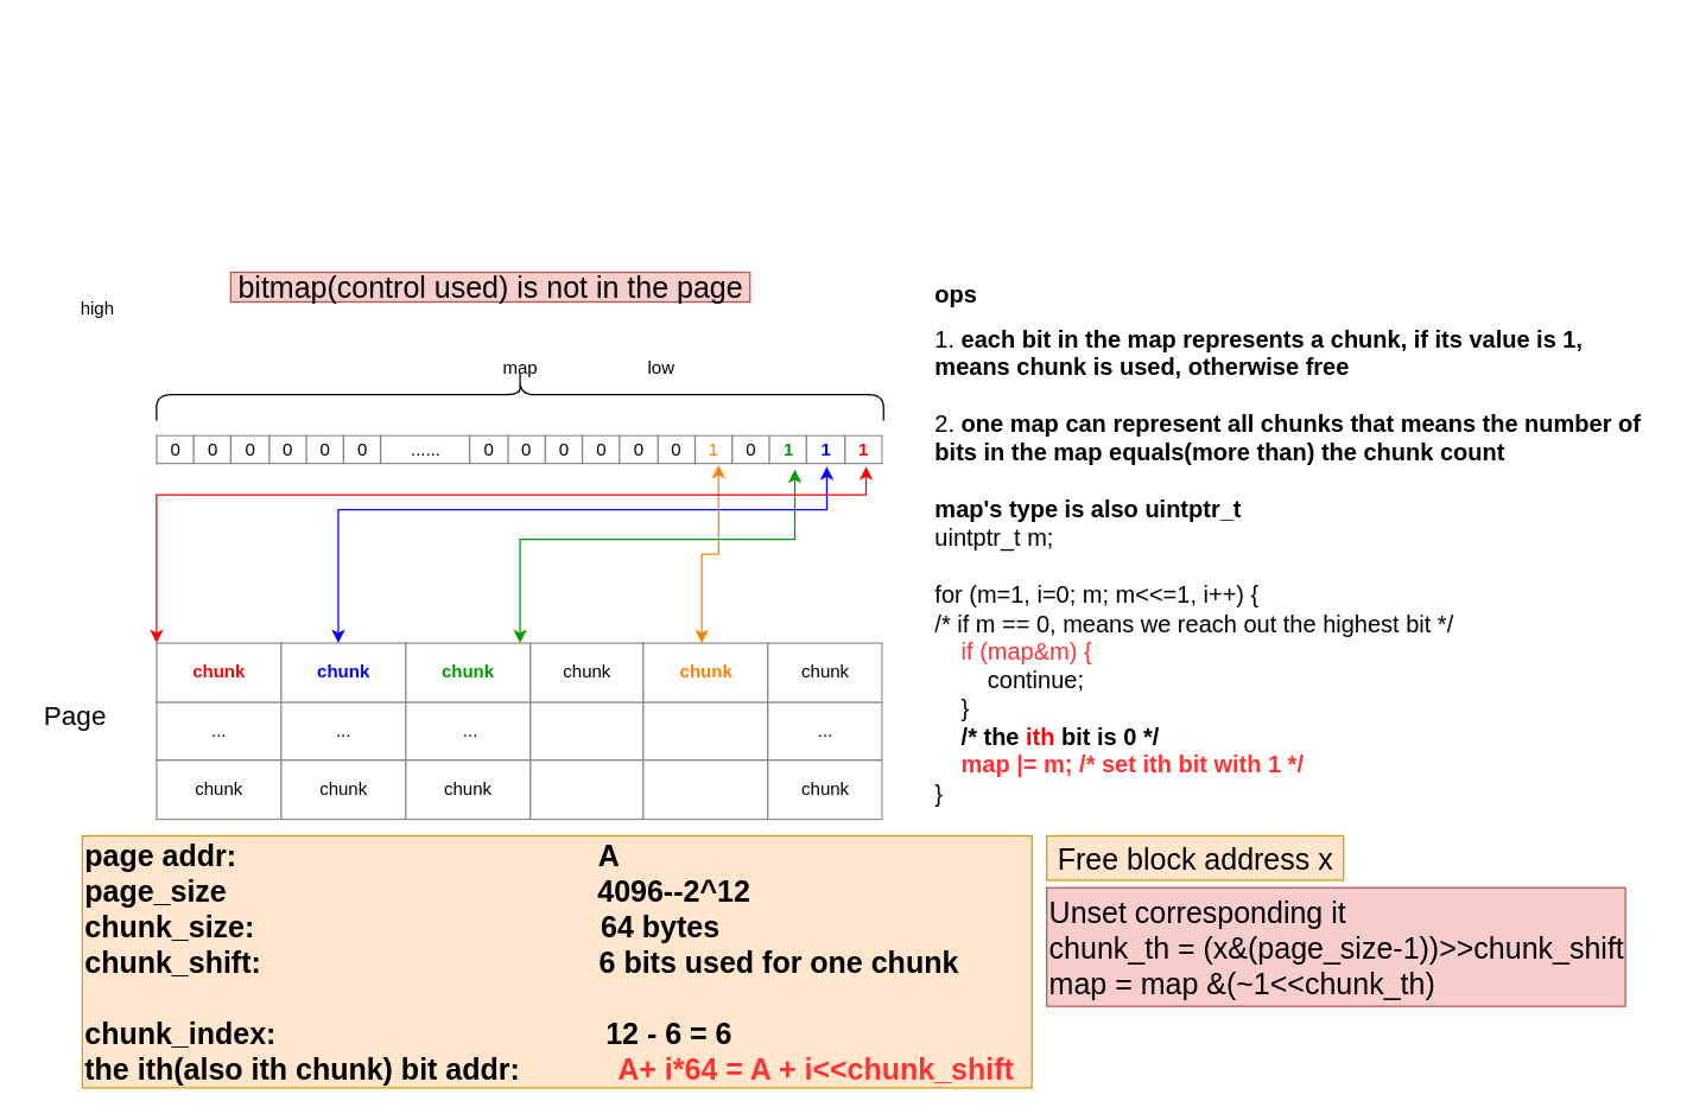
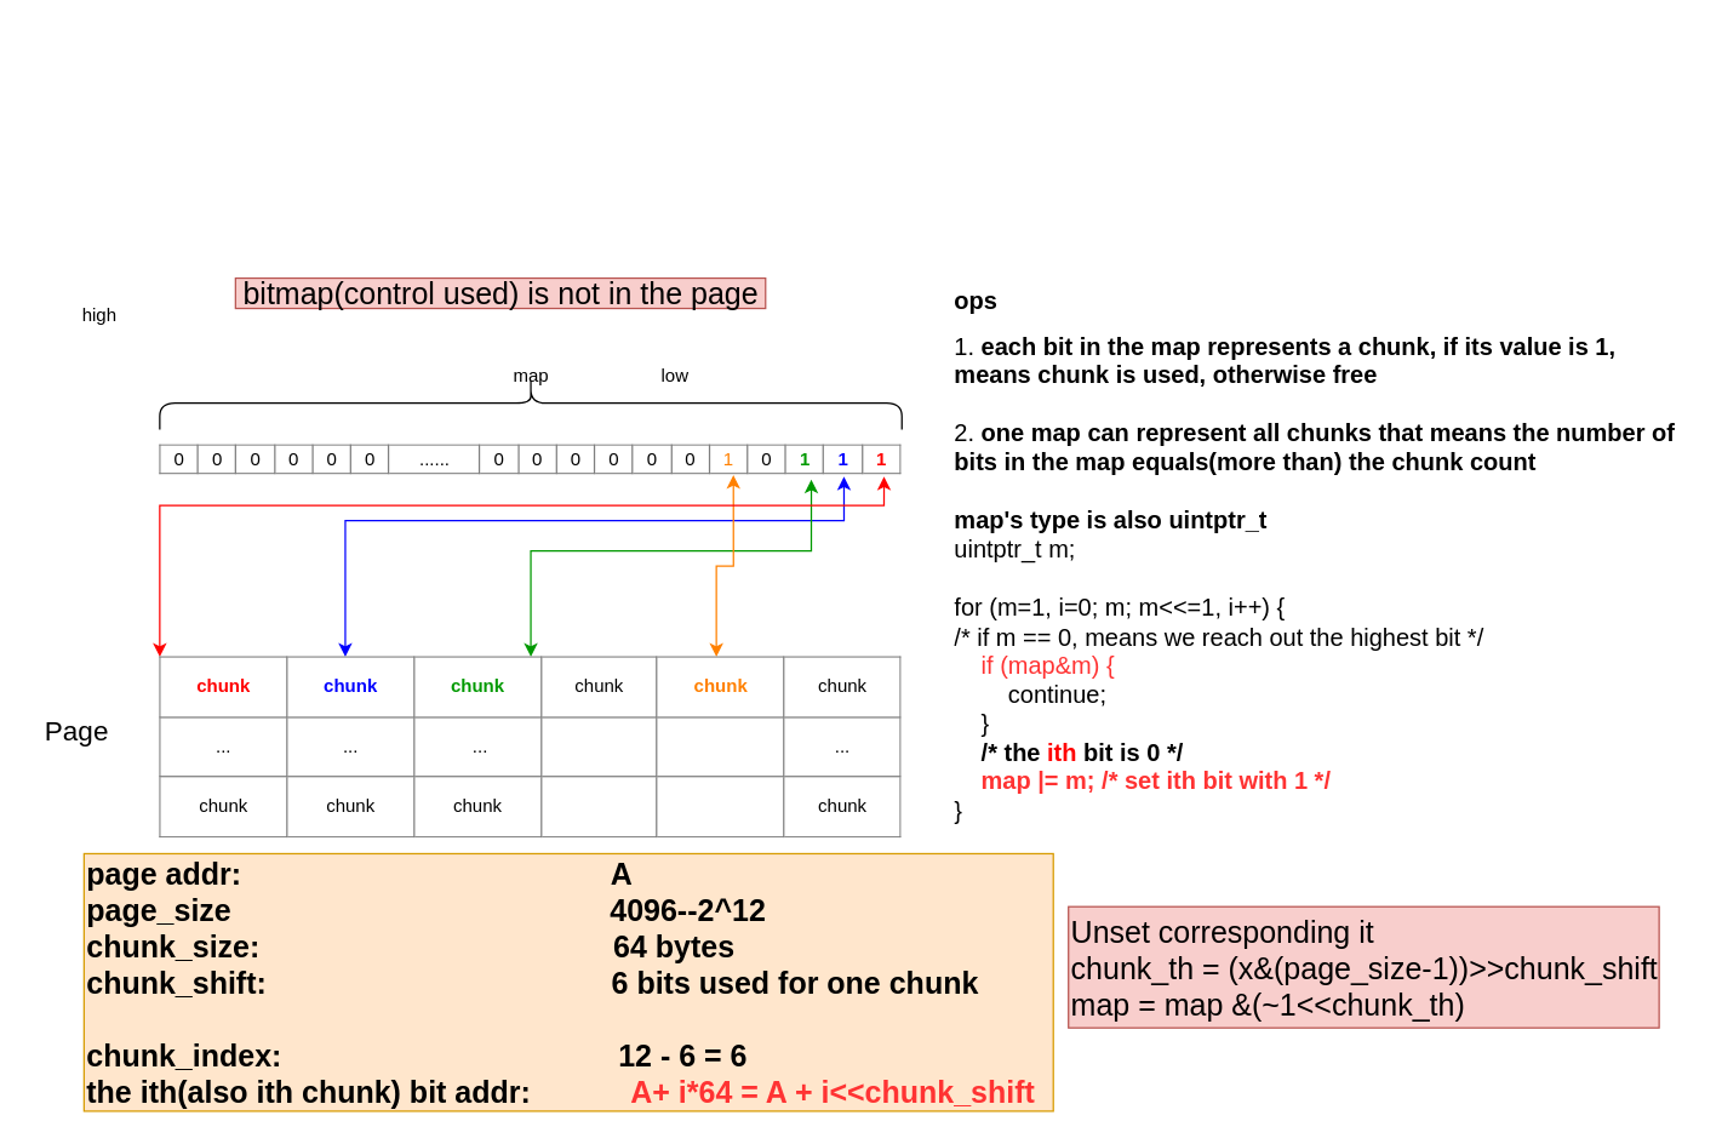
  <mxCell id="0" />
  <mxCell id="1" parent="0" />
  <mxCell id="2" style="edgeStyle=orthogonalEdgeStyle;rounded=0;orthogonalLoop=1;jettySize=auto;html=1;exitX=0.25;exitY=0;exitDx=0;exitDy=0;entryX=0.922;entryY=1.05;entryDx=0;entryDy=0;entryPerimeter=0;strokeColor=#0000FF;startArrow=classic;startFill=1;" parent="1" source="6" target="7" edge="1"><mxGeometry relative="1" as="geometry"><Array as="points"><mxPoint x="228" y="343" /><mxPoint x="557" y="343" /></Array></mxGeometry></mxCell>
  <mxCell id="3" style="edgeStyle=orthogonalEdgeStyle;rounded=0;orthogonalLoop=1;jettySize=auto;html=1;exitX=0.5;exitY=0;exitDx=0;exitDy=0;entryX=0.878;entryY=1.15;entryDx=0;entryDy=0;entryPerimeter=0;strokeColor=#009900;startArrow=classic;startFill=1;" parent="1" source="6" target="7" edge="1"><mxGeometry relative="1" as="geometry"><Array as="points"><mxPoint x="350" y="363" /><mxPoint x="535" y="363" /></Array></mxGeometry></mxCell>
  <mxCell id="4" style="edgeStyle=orthogonalEdgeStyle;rounded=0;orthogonalLoop=1;jettySize=auto;html=1;exitX=0.75;exitY=0;exitDx=0;exitDy=0;entryX=0.773;entryY=1;entryDx=0;entryDy=0;entryPerimeter=0;strokeColor=#FF8000;startArrow=classic;startFill=1;" parent="1" source="6" target="7" edge="1"><mxGeometry relative="1" as="geometry" /></mxCell>
  <mxCell id="5" style="edgeStyle=orthogonalEdgeStyle;rounded=0;orthogonalLoop=1;jettySize=auto;html=1;exitX=0;exitY=0;exitDx=0;exitDy=0;entryX=0.976;entryY=1.05;entryDx=0;entryDy=0;entryPerimeter=0;strokeColor=#FF0000;startArrow=classic;startFill=1;" parent="1" source="6" target="7" edge="1"><mxGeometry relative="1" as="geometry"><Array as="points"><mxPoint x="105" y="333" /><mxPoint x="583" y="333" /></Array></mxGeometry></mxCell>
  <mxCell id="6" value="&lt;table style=&quot;width: 100% ; height: 100% ; border-collapse: collapse&quot; width=&quot;100%&quot; border=&quot;1&quot; align=&quot;center&quot;&gt;&lt;tbody&gt;&lt;tr&gt;&lt;td&gt;&lt;b&gt;&lt;font color=&quot;#FF0000&quot;&gt;chunk&lt;/font&gt;&lt;/b&gt;&lt;br&gt;&lt;/td&gt;&lt;td&gt;&lt;b&gt;&lt;font color=&quot;#0000FF&quot;&gt;chunk&lt;/font&gt;&lt;/b&gt;&lt;/td&gt;&lt;td&gt;&lt;b&gt;&lt;font color=&quot;#009900&quot;&gt;chunk&lt;/font&gt;&lt;/b&gt;&lt;br&gt;&lt;/td&gt;&lt;td&gt;chunk&lt;br&gt;&lt;/td&gt;&lt;td&gt;&lt;font color=&quot;#FF8000&quot;&gt;&lt;b&gt;chunk&lt;/b&gt;&lt;/font&gt;&lt;br&gt;&lt;/td&gt;&lt;td&gt;chunk&lt;br&gt;&lt;/td&gt;&lt;/tr&gt;&lt;tr&gt;&lt;td&gt;...&lt;br&gt;&lt;/td&gt;&lt;td&gt;...&lt;/td&gt;&lt;td&gt;&amp;nbsp;...&lt;/td&gt;&lt;td&gt;&lt;br&gt;&lt;/td&gt;&lt;td&gt;&lt;br&gt;&lt;/td&gt;&lt;td&gt;...&lt;/td&gt;&lt;/tr&gt;&lt;tr&gt;&lt;td&gt;chunk&lt;br&gt;&lt;/td&gt;&lt;td&gt;chunk&lt;br&gt;&lt;/td&gt;&lt;td&gt;chunk&lt;br&gt;&lt;/td&gt;&lt;td&gt;&lt;br&gt;&lt;/td&gt;&lt;td&gt;&lt;br&gt;&lt;/td&gt;&lt;td&gt;chunk&lt;br&gt;&lt;/td&gt;&lt;/tr&gt;&lt;/tbody&gt;&lt;/table&gt;" style="text;html=1;strokeColor=none;fillColor=none;overflow=fill;align=center;" parent="1" vertex="1"><mxGeometry x="105" y="433" width="490" height="120" as="geometry" /></mxCell>
  <mxCell id="7" value="&lt;table style=&quot;width: 100% ; height: 100% ; border-collapse: collapse&quot; width=&quot;100%&quot; border=&quot;1&quot;&gt;&lt;tbody&gt;&lt;tr&gt;&lt;td&gt;0&lt;br&gt;&lt;/td&gt;&lt;td&gt;0&lt;br&gt;&lt;/td&gt;&lt;td&gt;0&lt;br&gt;&lt;/td&gt;&lt;td&gt;0&lt;br&gt;&lt;/td&gt;&lt;td&gt;0&lt;br&gt;&lt;/td&gt;&lt;td&gt;0&lt;br&gt;&lt;/td&gt;&lt;td&gt;......&lt;br&gt;&lt;/td&gt;&lt;td&gt;0&lt;br&gt;&lt;/td&gt;&lt;td&gt;0&lt;br&gt;&lt;/td&gt;&lt;td&gt;0&lt;br&gt;&lt;/td&gt;&lt;td&gt;0&lt;br&gt;&lt;/td&gt;&lt;td&gt;0&lt;br&gt;&lt;/td&gt;&lt;td&gt;0&lt;br&gt;&lt;/td&gt;&lt;td&gt;&lt;font color=&quot;#FF8000&quot;&gt;1&lt;/font&gt;&lt;br&gt;&lt;/td&gt;&lt;td&gt;0&lt;br&gt;&lt;/td&gt;&lt;td&gt;&lt;b&gt;&lt;font color=&quot;#009900&quot;&gt;1&lt;/font&gt;&lt;/b&gt;&lt;br&gt;&lt;/td&gt;&lt;td&gt;&lt;b&gt;&lt;font color=&quot;#0000FF&quot;&gt;1&lt;/font&gt;&lt;/b&gt;&lt;br&gt;&lt;/td&gt;&lt;td&gt;&lt;b&gt;&lt;font color=&quot;#FF0000&quot;&gt;1&lt;/font&gt;&lt;/b&gt;&lt;br&gt;&lt;/td&gt;&lt;/tr&gt;&lt;/tbody&gt;&lt;/table&gt;" style="text;html=1;strokeColor=none;fillColor=none;overflow=fill;align=center;" parent="1" vertex="1"><mxGeometry x="105" y="293" width="490" height="20" as="geometry" /></mxCell>
  <mxCell id="8" value="" style="shape=curlyBracket;whiteSpace=wrap;html=1;rounded=1;align=center;rotation=90;" parent="1" vertex="1"><mxGeometry x="332.5" y="20.5" width="35" height="490" as="geometry" /></mxCell>
  <mxCell id="9" value="map" style="text;html=1;align=center;verticalAlign=middle;resizable=0;points=[];autosize=1;" parent="1" vertex="1"><mxGeometry x="330" y="238" width="40" height="20" as="geometry" /></mxCell>
  <mxCell id="10" value="high" style="text;html=1;align=center;verticalAlign=middle;resizable=0;points=[];autosize=1;" parent="1" vertex="1"><mxGeometry x="45" y="198" width="40" height="20" as="geometry" /></mxCell>
  <mxCell id="11" value="low" style="text;html=1;align=center;verticalAlign=middle;resizable=0;points=[];autosize=1;" parent="1" vertex="1"><mxGeometry x="430" y="238" width="30" height="20" as="geometry" /></mxCell>
  <mxCell id="12" value="&lt;font style=&quot;font-size: 18px&quot;&gt;Page&lt;/font&gt;" style="text;html=1;align=center;verticalAlign=middle;resizable=0;points=[];autosize=1;" parent="1" vertex="1"><mxGeometry x="20" y="473" width="60" height="20" as="geometry" /></mxCell>
  <mxCell id="13" value="&lt;font style=&quot;font-size: 20px&quot;&gt;bitmap(control used) is not in the page&lt;/font&gt;" style="text;html=1;align=center;verticalAlign=middle;resizable=0;points=[];autosize=1;fillColor=#f8cecc;strokeColor=#b85450;" parent="1" vertex="1"><mxGeometry x="155" y="183" width="350" height="20" as="geometry" /></mxCell>
  <mxCell id="14" value="&lt;h1 style=&quot;font-size: 16px&quot; align=&quot;left&quot;&gt;ops&lt;/h1&gt;&lt;div style=&quot;font-size: 16px&quot;&gt;1. &lt;b&gt;each bit in the map represents a chunk, if its value is 1, means chunk is used, otherwise free&lt;/b&gt;&lt;/div&gt;&lt;div style=&quot;font-size: 16px&quot;&gt;&lt;br&gt;&lt;/div&gt;&lt;div style=&quot;font-size: 16px&quot;&gt;2. &lt;b&gt;one map can represent all chunks that means the number of bits in the map equals(more than) the chunk count&lt;/b&gt;&lt;/div&gt;&lt;div style=&quot;font-size: 16px&quot;&gt;&lt;b&gt;&lt;br&gt;&lt;/b&gt;&lt;/div&gt;&lt;div style=&quot;font-size: 16px&quot;&gt;&lt;b&gt;map's type is also uintptr_t&lt;br&gt;&lt;/b&gt;&lt;/div&gt;&lt;div style=&quot;font-size: 16px&quot;&gt;uintptr_t m;&lt;/div&gt;&lt;div style=&quot;font-size: 16px&quot;&gt;&lt;br&gt;&lt;/div&gt;&lt;div style=&quot;font-size: 16px&quot;&gt;for (m=1, i=0; m; m&amp;lt;&amp;lt;=1, i++) {&lt;/div&gt;&lt;div style=&quot;font-size: 16px&quot;&gt;/* if m == 0, means we reach out the highest bit */&lt;/div&gt;&lt;div style=&quot;font-size: 16px&quot;&gt;&amp;nbsp;&amp;nbsp;&lt;font color=&quot;#ff3333&quot;&gt;&amp;nbsp; if (map&amp;amp;m) {&lt;/font&gt;&lt;/div&gt;&lt;div style=&quot;font-size: 16px&quot;&gt;&amp;nbsp;&amp;nbsp;&amp;nbsp;&amp;nbsp;&amp;nbsp;&amp;nbsp;&amp;nbsp; continue;&lt;br&gt;&lt;/div&gt;&lt;div style=&quot;font-size: 16px&quot;&gt;&amp;nbsp;&amp;nbsp;&amp;nbsp; }&lt;/div&gt;&lt;div style=&quot;font-size: 16px&quot;&gt;&amp;nbsp;&amp;nbsp;&amp;nbsp; &lt;b&gt;/* the &lt;font color=&quot;#FF0000&quot;&gt;ith&lt;/font&gt; bit is 0 */&lt;/b&gt;&lt;/div&gt;&lt;div style=&quot;font-size: 16px&quot;&gt;&amp;nbsp;&amp;nbsp;&amp;nbsp;&lt;b&gt;&lt;font color=&quot;#ff3333&quot;&gt; map |= m; /* set ith bit with 1 */&lt;/font&gt;&lt;/b&gt;&lt;/div&gt;&lt;div style=&quot;font-size: 16px&quot;&gt;}&lt;br style=&quot;font-size: 16px&quot;&gt;&lt;/div&gt;" style="text;html=1;strokeColor=none;fillColor=none;spacing=5;spacingTop=-20;whiteSpace=wrap;overflow=hidden;rounded=0;align=left;fontSize=16;" parent="1" vertex="1"><mxGeometry x="625" y="188" width="490" height="365" as="geometry" /></mxCell>
  <mxCell id="15" value="&lt;div style=&quot;font-size: 20px&quot; align=&quot;left&quot;&gt;page addr:&amp;nbsp;&amp;nbsp;&amp;nbsp;&amp;nbsp;&amp;nbsp;&amp;nbsp;&amp;nbsp;&amp;nbsp;&amp;nbsp;&amp;nbsp;&amp;nbsp;&amp;nbsp;&amp;nbsp;&amp;nbsp;&amp;nbsp;&amp;nbsp;&amp;nbsp;&amp;nbsp;&amp;nbsp;&amp;nbsp;&amp;nbsp;&amp;nbsp;&amp;nbsp;&amp;nbsp;&amp;nbsp;&amp;nbsp;&amp;nbsp;&amp;nbsp;&amp;nbsp;&amp;nbsp;&amp;nbsp;&amp;nbsp;&amp;nbsp;&amp;nbsp;&amp;nbsp;&amp;nbsp;&amp;nbsp;&amp;nbsp;&amp;nbsp;&amp;nbsp;&amp;nbsp;&amp;nbsp;&amp;nbsp; A&lt;/div&gt;&lt;div style=&quot;font-size: 20px&quot; align=&quot;left&quot;&gt;page_size&amp;nbsp; &amp;nbsp; &amp;nbsp; &amp;nbsp; &amp;nbsp; &amp;nbsp; &amp;nbsp; &amp;nbsp; &amp;nbsp; &amp;nbsp; &amp;nbsp; &amp;nbsp; &amp;nbsp; &amp;nbsp; &amp;nbsp; &amp;nbsp; &amp;nbsp; &amp;nbsp; &amp;nbsp; &amp;nbsp; &amp;nbsp; &amp;nbsp; &amp;nbsp;4096--2^12&lt;/div&gt;&lt;div style=&quot;font-size: 20px&quot; align=&quot;left&quot;&gt;chunk_size:&amp;nbsp;&amp;nbsp;&amp;nbsp;&amp;nbsp;&amp;nbsp;&amp;nbsp;&amp;nbsp;&amp;nbsp;&amp;nbsp;&amp;nbsp;&amp;nbsp;&amp;nbsp;&amp;nbsp;&amp;nbsp;&amp;nbsp;&amp;nbsp;&amp;nbsp;&amp;nbsp;&amp;nbsp;&amp;nbsp;&amp;nbsp;&amp;nbsp;&amp;nbsp;&amp;nbsp;&amp;nbsp;&amp;nbsp;&amp;nbsp;&amp;nbsp;&amp;nbsp;&amp;nbsp;&amp;nbsp;&amp;nbsp;&amp;nbsp;&amp;nbsp;&amp;nbsp;&amp;nbsp;&amp;nbsp;&amp;nbsp;&amp;nbsp;&amp;nbsp;&amp;nbsp; 64 bytes&lt;br style=&quot;font-size: 20px&quot;&gt;&lt;/div&gt;&lt;div style=&quot;font-size: 20px&quot; align=&quot;left&quot;&gt;chunk_shift:&amp;nbsp;&amp;nbsp;&amp;nbsp;&amp;nbsp;&amp;nbsp;&amp;nbsp;&amp;nbsp;&amp;nbsp;&amp;nbsp;&amp;nbsp;&amp;nbsp;&amp;nbsp;&amp;nbsp;&amp;nbsp;&amp;nbsp;&amp;nbsp;&amp;nbsp;&amp;nbsp;&amp;nbsp;&amp;nbsp;&amp;nbsp;&amp;nbsp;&amp;nbsp;&amp;nbsp;&amp;nbsp;&amp;nbsp;&amp;nbsp;&amp;nbsp;&amp;nbsp;&amp;nbsp;&amp;nbsp;&amp;nbsp;&amp;nbsp;&amp;nbsp;&amp;nbsp;&amp;nbsp;&amp;nbsp;&amp;nbsp;&amp;nbsp;&amp;nbsp; 6 bits used for one chunk&lt;br style=&quot;font-size: 20px&quot;&gt;&lt;/div&gt;&lt;div style=&quot;font-size: 20px&quot; align=&quot;left&quot;&gt;&lt;br&gt;&lt;/div&gt;&lt;div style=&quot;font-size: 20px&quot; align=&quot;left&quot;&gt;chunk_index:&amp;nbsp; &amp;nbsp; &amp;nbsp; &amp;nbsp; &amp;nbsp; &amp;nbsp; &amp;nbsp; &amp;nbsp; &amp;nbsp; &amp;nbsp; &amp;nbsp; &amp;nbsp; &amp;nbsp; &amp;nbsp; &amp;nbsp; &amp;nbsp; &amp;nbsp; &amp;nbsp; &amp;nbsp; &amp;nbsp; 12 - 6 = 6&lt;/div&gt;&lt;div style=&quot;font-size: 20px&quot; align=&quot;left&quot;&gt;the &lt;span style=&quot;font-size: 20px&quot;&gt;ith(also ith chunk)&lt;/span&gt; bit addr:&amp;nbsp;&amp;nbsp;&amp;nbsp;&amp;nbsp;&amp;nbsp;&amp;nbsp;&amp;nbsp;&amp;nbsp;&lt;font color=&quot;#ff3333&quot;&gt;&amp;nbsp; &amp;nbsp; A+ i*64 = A + i&amp;lt;&amp;lt;chunk_shift&lt;/font&gt;&lt;/div&gt;" style="text;html=1;align=left;verticalAlign=middle;resizable=0;points=[];autosize=1;fontSize=20;fontStyle=1;fillColor=#ffe6cc;strokeColor=#d79b00;" parent="1" vertex="1"><mxGeometry x="55" y="563" width="640" height="170" as="geometry" /></mxCell>
- <mxCell id="16" value="Free block address x" style="text;html=1;align=center;verticalAlign=middle;resizable=0;points=[];autosize=1;fillColor=#ffe6cc;strokeColor=#d79b00;fontSize=20;" parent="1" vertex="1"><mxGeometry x="705" y="563" width="200" height="30" as="geometry" /></mxCell>
  <mxCell id="17" value="Unset corresponding it&lt;br&gt;chunk_th = (x&amp;amp;(page_size-1))&amp;gt;&amp;gt;chunk_shift&lt;br&gt;map = map &amp;amp;(~1&amp;lt;&amp;lt;chunk_th)" style="text;html=1;align=left;verticalAlign=middle;resizable=0;points=[];autosize=1;fontSize=20;fillColor=#f8cecc;strokeColor=#b85450;" parent="1" vertex="1"><mxGeometry x="705" y="598" width="390" height="80" as="geometry" /></mxCell>
